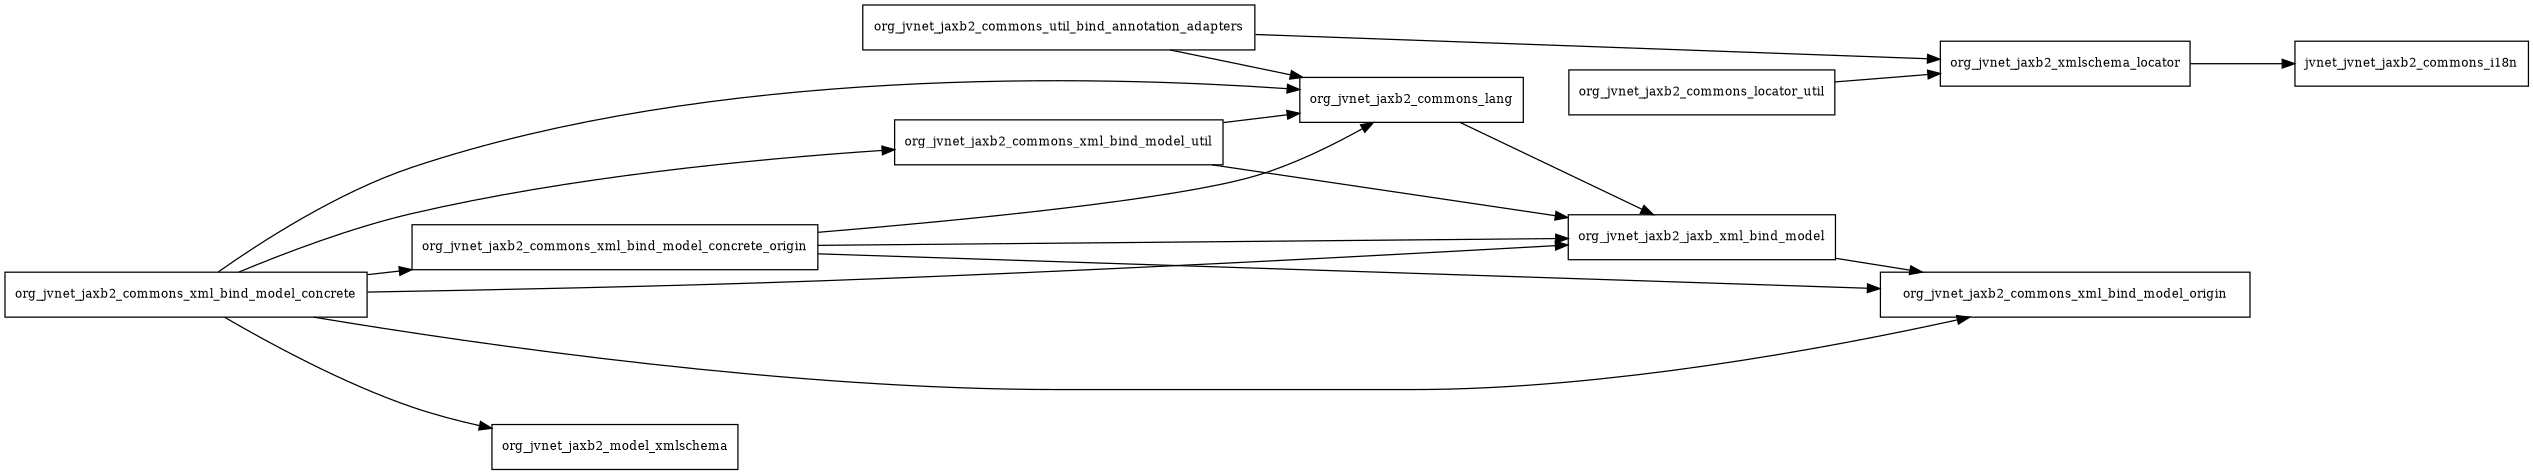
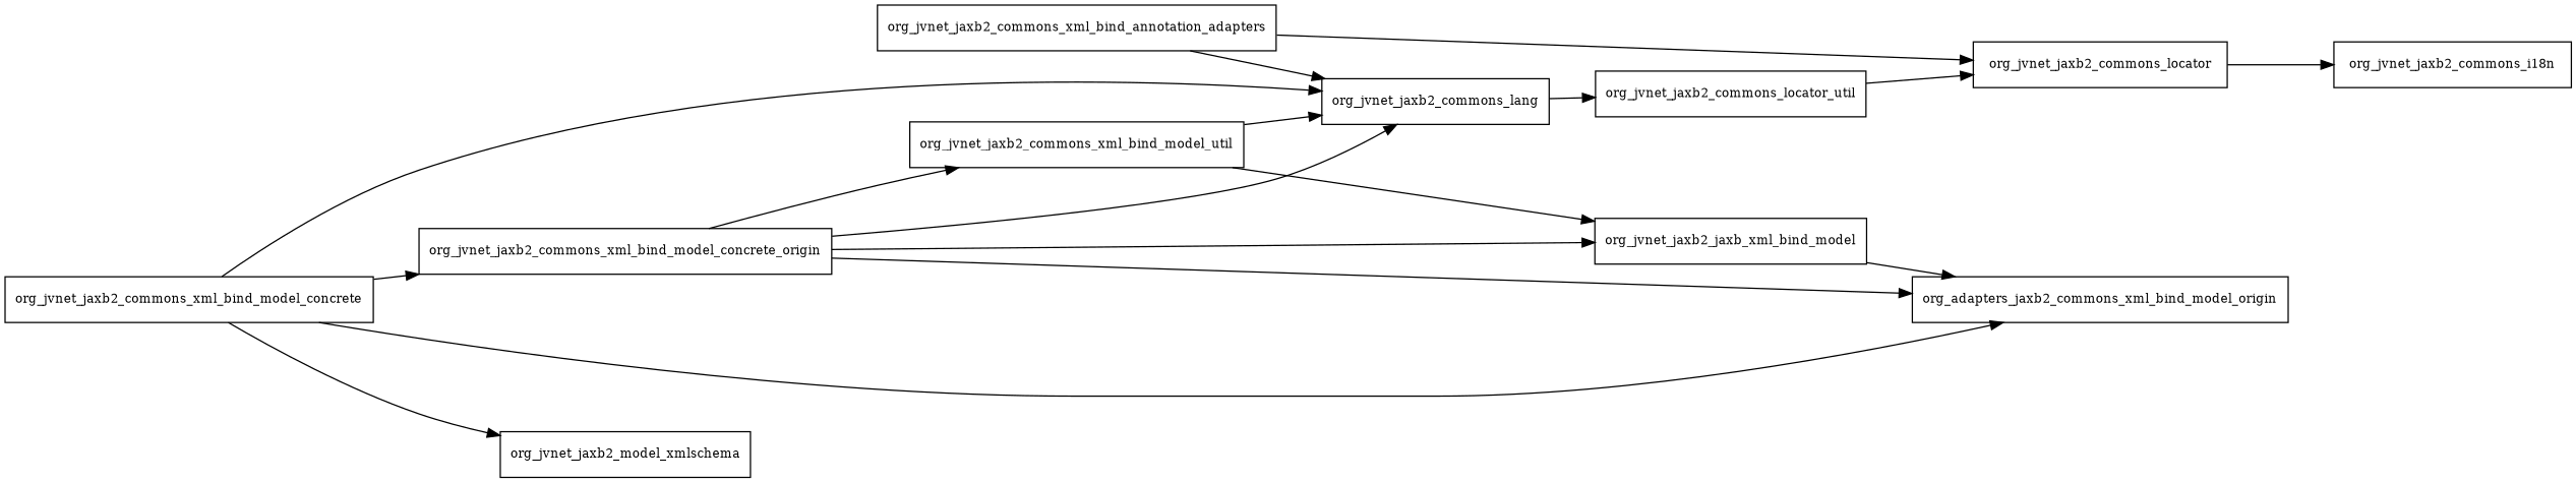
  digraph {
    rankdir=LR
    node [fontsize=10.0 shape=box]
    org_jvnet_jaxb2_commons_lang
    org_jvnet_jaxb2_commons_locator_util
-   org_jvnet_jaxb2_commons_locator [label=org_jvnet_jaxb2_xmlschema_locator]
-   org_jvnet_jaxb2_commons_i18n [label=jvnet_jvnet_jaxb2_commons_i18n]
-   org_jvnet_jaxb2_commons_xml_bind_annotation_adapters [label=org_jvnet_jaxb2_commons_util_bind_annotation_adapters]
+   org_jvnet_jaxb2_commons_locator
+   org_jvnet_jaxb2_commons_i18n
+   org_jvnet_jaxb2_commons_xml_bind_annotation_adapters
    n6 [label=org_jvnet_jaxb2_jaxb_xml_bind_model]
-   org_jvnet_jaxb2_commons_xml_bind_model_origin
+   org_jvnet_jaxb2_commons_xml_bind_model_origin [label=org_adapters_jaxb2_commons_xml_bind_model_origin]
    org_jvnet_jaxb2_commons_xml_bind_model_concrete
    org_jvnet_jaxb2_commons_xml_bind_model_concrete_origin
    org_jvnet_jaxb2_commons_xml_bind_model_util
    n11 [label=org_jvnet_jaxb2_model_xmlschema]
-   org_jvnet_jaxb2_commons_lang -> n6
+   org_jvnet_jaxb2_commons_lang -> org_jvnet_jaxb2_commons_locator_util
    org_jvnet_jaxb2_commons_locator_util -> org_jvnet_jaxb2_commons_locator
    org_jvnet_jaxb2_commons_locator -> org_jvnet_jaxb2_commons_i18n
    org_jvnet_jaxb2_commons_xml_bind_annotation_adapters -> org_jvnet_jaxb2_commons_lang
    org_jvnet_jaxb2_commons_xml_bind_annotation_adapters -> org_jvnet_jaxb2_commons_locator
    n6 -> org_jvnet_jaxb2_commons_xml_bind_model_origin
    org_jvnet_jaxb2_commons_xml_bind_model_concrete -> org_jvnet_jaxb2_commons_lang
-   org_jvnet_jaxb2_commons_xml_bind_model_concrete -> n6
    org_jvnet_jaxb2_commons_xml_bind_model_concrete -> org_jvnet_jaxb2_commons_xml_bind_model_origin
    org_jvnet_jaxb2_commons_xml_bind_model_concrete -> org_jvnet_jaxb2_commons_xml_bind_model_concrete_origin
-   org_jvnet_jaxb2_commons_xml_bind_model_concrete -> org_jvnet_jaxb2_commons_xml_bind_model_util
+   org_jvnet_jaxb2_commons_xml_bind_model_concrete_origin -> org_jvnet_jaxb2_commons_xml_bind_model_util
    org_jvnet_jaxb2_commons_xml_bind_model_concrete -> n11
    org_jvnet_jaxb2_commons_xml_bind_model_concrete_origin -> org_jvnet_jaxb2_commons_lang
    org_jvnet_jaxb2_commons_xml_bind_model_concrete_origin -> n6
    org_jvnet_jaxb2_commons_xml_bind_model_concrete_origin -> org_jvnet_jaxb2_commons_xml_bind_model_origin
    org_jvnet_jaxb2_commons_xml_bind_model_util -> org_jvnet_jaxb2_commons_lang
    org_jvnet_jaxb2_commons_xml_bind_model_util -> n6
  }
